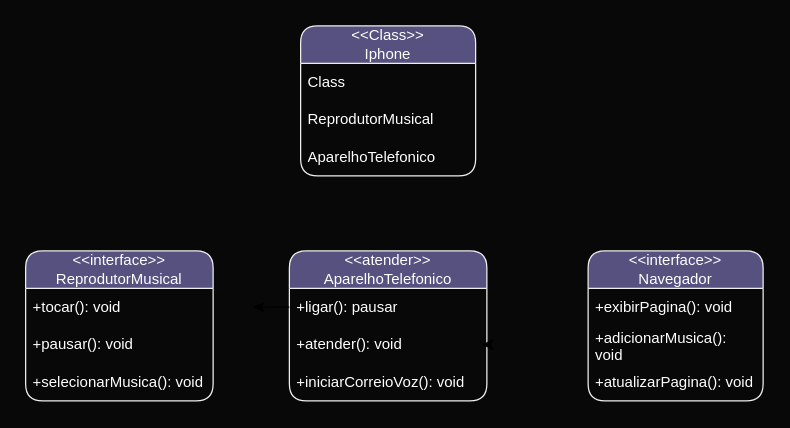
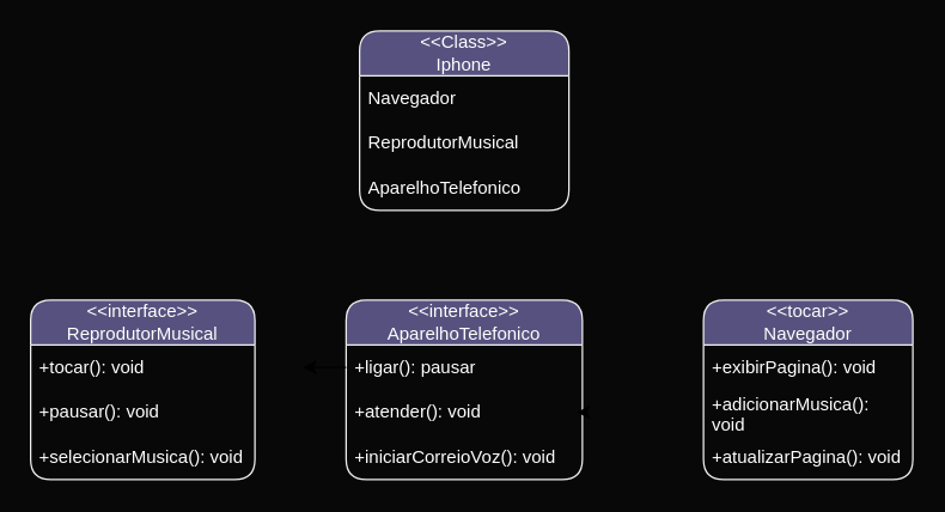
  <mxCell id="0" />
  <mxCell id="1" parent="0" />
- <mxCell id="2" value="&amp;lt;&amp;lt;interface&amp;gt;&amp;gt;&lt;br style=&quot;border-color: var(--border-color);&quot;&gt;Navegador" style="swimlane;fontStyle=0;childLayout=stackLayout;horizontal=1;startSize=30;horizontalStack=0;resizeParent=1;resizeParentMax=0;resizeLast=0;collapsible=1;marginBottom=0;whiteSpace=wrap;html=1;rounded=1;labelBackgroundColor=none;fillColor=#56517E;strokeColor=#EEEEEE;fontColor=#FFFFFF;" parent="1" vertex="1"><mxGeometry x="470" y="200" width="140" height="120" as="geometry" /></mxCell>
+ <mxCell id="2" value="&amp;lt;&amp;lt;tocar&amp;gt;&amp;gt;&lt;br style=&quot;border-color: var(--border-color);&quot;&gt;Navegador" style="swimlane;fontStyle=0;childLayout=stackLayout;horizontal=1;startSize=30;horizontalStack=0;resizeParent=1;resizeParentMax=0;resizeLast=0;collapsible=1;marginBottom=0;whiteSpace=wrap;html=1;rounded=1;labelBackgroundColor=none;fillColor=#56517E;strokeColor=#EEEEEE;fontColor=#FFFFFF;" parent="1" vertex="1"><mxGeometry x="470" y="200" width="140" height="120" as="geometry" /></mxCell>
  <mxCell id="3" value="+exibirPagina(): void" style="text;strokeColor=none;fillColor=none;align=left;verticalAlign=middle;spacingLeft=4;spacingRight=4;overflow=hidden;points=[[0,0.5],[1,0.5]];portConstraint=eastwest;rotatable=0;whiteSpace=wrap;html=1;rounded=1;labelBackgroundColor=none;fontColor=#FFFFFF;" parent="2" vertex="1"><mxGeometry y="30" width="140" height="30" as="geometry" /></mxCell>
  <mxCell id="4" value="+adicionarMusica(): void" style="text;strokeColor=none;fillColor=none;align=left;verticalAlign=middle;spacingLeft=4;spacingRight=4;overflow=hidden;points=[[0,0.5],[1,0.5]];portConstraint=eastwest;rotatable=0;whiteSpace=wrap;html=1;rounded=1;labelBackgroundColor=none;fontColor=#FFFFFF;" parent="2" vertex="1"><mxGeometry y="60" width="140" height="30" as="geometry" /></mxCell>
  <mxCell id="5" value="+atualizarPagina(): void" style="text;strokeColor=none;fillColor=none;align=left;verticalAlign=middle;spacingLeft=4;spacingRight=4;overflow=hidden;points=[[0,0.5],[1,0.5]];portConstraint=eastwest;rotatable=0;whiteSpace=wrap;html=1;rounded=1;labelBackgroundColor=none;fontColor=#FFFFFF;" parent="2" vertex="1"><mxGeometry y="90" width="140" height="30" as="geometry" /></mxCell>
- <mxCell id="6" value="&amp;lt;&amp;lt;atender&amp;gt;&amp;gt;&lt;br style=&quot;border-color: var(--border-color);&quot;&gt;AparelhoTelefonico" style="swimlane;fontStyle=0;childLayout=stackLayout;horizontal=1;startSize=30;horizontalStack=0;resizeParent=1;resizeParentMax=0;resizeLast=0;collapsible=1;marginBottom=0;whiteSpace=wrap;html=1;rounded=1;labelBackgroundColor=none;fillColor=#56517E;strokeColor=#EEEEEE;fontColor=#FFFFFF;" parent="1" vertex="1"><mxGeometry x="231" y="200" width="158" height="120" as="geometry" /></mxCell>
+ <mxCell id="6" value="&amp;lt;&amp;lt;interface&amp;gt;&amp;gt;&lt;br style=&quot;border-color: var(--border-color);&quot;&gt;AparelhoTelefonico" style="swimlane;fontStyle=0;childLayout=stackLayout;horizontal=1;startSize=30;horizontalStack=0;resizeParent=1;resizeParentMax=0;resizeLast=0;collapsible=1;marginBottom=0;whiteSpace=wrap;html=1;rounded=1;labelBackgroundColor=none;fillColor=#56517E;strokeColor=#EEEEEE;fontColor=#FFFFFF;" parent="1" vertex="1"><mxGeometry x="231" y="200" width="158" height="120" as="geometry" /></mxCell>
  <mxCell id="7" style="edgeStyle=orthogonalEdgeStyle;rounded=0;orthogonalLoop=1;jettySize=auto;html=1;exitX=0;exitY=0.5;exitDx=0;exitDy=0;" edge="1" parent="6" source="8"><mxGeometry relative="1" as="geometry"><mxPoint x="-28.8" y="45" as="targetPoint" /></mxGeometry></mxCell>
  <mxCell id="8" value="+ligar(): pausar" style="text;strokeColor=none;fillColor=none;align=left;verticalAlign=middle;spacingLeft=4;spacingRight=4;overflow=hidden;points=[[0,0.5],[1,0.5]];portConstraint=eastwest;rotatable=0;whiteSpace=wrap;html=1;rounded=1;labelBackgroundColor=none;fontColor=#FFFFFF;" parent="6" vertex="1"><mxGeometry y="30" width="158" height="30" as="geometry" /></mxCell>
  <mxCell id="9" style="edgeStyle=orthogonalEdgeStyle;rounded=0;orthogonalLoop=1;jettySize=auto;html=1;exitX=1;exitY=0.5;exitDx=0;exitDy=0;" edge="1" parent="6" source="10"><mxGeometry relative="1" as="geometry"><mxPoint x="154.4" y="75" as="targetPoint" /></mxGeometry></mxCell>
  <mxCell id="10" value="+atender(): void" style="text;strokeColor=none;fillColor=none;align=left;verticalAlign=middle;spacingLeft=4;spacingRight=4;overflow=hidden;points=[[0,0.5],[1,0.5]];portConstraint=eastwest;rotatable=0;whiteSpace=wrap;html=1;rounded=1;labelBackgroundColor=none;fontColor=#FFFFFF;" parent="6" vertex="1"><mxGeometry y="60" width="158" height="30" as="geometry" /></mxCell>
  <mxCell id="11" value="+iniciarCorreioVoz(): void" style="text;strokeColor=none;fillColor=none;align=left;verticalAlign=middle;spacingLeft=4;spacingRight=4;overflow=hidden;points=[[0,0.5],[1,0.5]];portConstraint=eastwest;rotatable=0;whiteSpace=wrap;html=1;rounded=1;labelBackgroundColor=none;fontColor=#FFFFFF;" parent="6" vertex="1"><mxGeometry y="90" width="158" height="30" as="geometry" /></mxCell>
  <mxCell id="12" value="&amp;lt;&amp;lt;interface&amp;gt;&amp;gt;&lt;br style=&quot;border-color: var(--border-color);&quot;&gt;ReprodutorMusical" style="swimlane;fontStyle=0;childLayout=stackLayout;horizontal=1;startSize=30;horizontalStack=0;resizeParent=1;resizeParentMax=0;resizeLast=0;collapsible=1;marginBottom=0;whiteSpace=wrap;html=1;rounded=1;labelBackgroundColor=none;fillColor=#56517E;strokeColor=#EEEEEE;fontColor=#FFFFFF;" parent="1" vertex="1"><mxGeometry x="20" y="200" width="150" height="120" as="geometry" /></mxCell>
  <mxCell id="13" value="+tocar(): void" style="text;strokeColor=none;fillColor=none;align=left;verticalAlign=middle;spacingLeft=4;spacingRight=4;overflow=hidden;points=[[0,0.5],[1,0.5]];portConstraint=eastwest;rotatable=0;whiteSpace=wrap;html=1;rounded=1;labelBackgroundColor=none;fontColor=#FFFFFF;" parent="12" vertex="1"><mxGeometry y="30" width="150" height="30" as="geometry" /></mxCell>
  <mxCell id="14" value="+pausar(): void" style="text;strokeColor=none;fillColor=none;align=left;verticalAlign=middle;spacingLeft=4;spacingRight=4;overflow=hidden;points=[[0,0.5],[1,0.5]];portConstraint=eastwest;rotatable=0;whiteSpace=wrap;html=1;rounded=1;labelBackgroundColor=none;fontColor=#FFFFFF;" parent="12" vertex="1"><mxGeometry y="60" width="150" height="30" as="geometry" /></mxCell>
  <mxCell id="15" value="+selecionarMusica(): void" style="text;strokeColor=none;fillColor=none;align=left;verticalAlign=middle;spacingLeft=4;spacingRight=4;overflow=hidden;points=[[0,0.5],[1,0.5]];portConstraint=eastwest;rotatable=0;whiteSpace=wrap;html=1;rounded=1;labelBackgroundColor=none;fontColor=#FFFFFF;" parent="12" vertex="1"><mxGeometry y="90" width="150" height="30" as="geometry" /></mxCell>
  <mxCell id="16" value="&amp;lt;&amp;lt;Class&amp;gt;&amp;gt;&lt;br&gt;Iphone" style="swimlane;fontStyle=0;childLayout=stackLayout;horizontal=1;startSize=30;horizontalStack=0;resizeParent=1;resizeParentMax=0;resizeLast=0;collapsible=1;marginBottom=0;whiteSpace=wrap;html=1;rounded=1;labelBackgroundColor=none;fillColor=#56517E;strokeColor=#EEEEEE;fontColor=#FFFFFF;" parent="1" vertex="1"><mxGeometry x="240" y="20" width="140" height="120" as="geometry" /></mxCell>
- <mxCell id="17" value="Class" style="text;strokeColor=none;fillColor=none;align=left;verticalAlign=middle;spacingLeft=4;spacingRight=4;overflow=hidden;points=[[0,0.5],[1,0.5]];portConstraint=eastwest;rotatable=0;whiteSpace=wrap;html=1;rounded=1;labelBackgroundColor=none;fontColor=#FFFFFF;" parent="16" vertex="1"><mxGeometry y="30" width="140" height="30" as="geometry" /></mxCell>
+ <mxCell id="17" value="Navegador" style="text;strokeColor=none;fillColor=none;align=left;verticalAlign=middle;spacingLeft=4;spacingRight=4;overflow=hidden;points=[[0,0.5],[1,0.5]];portConstraint=eastwest;rotatable=0;whiteSpace=wrap;html=1;rounded=1;labelBackgroundColor=none;fontColor=#FFFFFF;" parent="16" vertex="1"><mxGeometry y="30" width="140" height="30" as="geometry" /></mxCell>
  <mxCell id="18" value="ReprodutorMusical" style="text;strokeColor=none;fillColor=none;align=left;verticalAlign=middle;spacingLeft=4;spacingRight=4;overflow=hidden;points=[[0,0.5],[1,0.5]];portConstraint=eastwest;rotatable=0;whiteSpace=wrap;html=1;rounded=1;labelBackgroundColor=none;fontColor=#FFFFFF;" parent="16" vertex="1"><mxGeometry y="60" width="140" height="30" as="geometry" /></mxCell>
  <mxCell id="19" value="AparelhoTelefonico" style="text;strokeColor=none;fillColor=none;align=left;verticalAlign=middle;spacingLeft=4;spacingRight=4;overflow=hidden;points=[[0,0.5],[1,0.5]];portConstraint=eastwest;rotatable=0;whiteSpace=wrap;html=1;rounded=1;labelBackgroundColor=none;fontColor=#FFFFFF;" parent="16" vertex="1"><mxGeometry y="90" width="140" height="30" as="geometry" /></mxCell>
